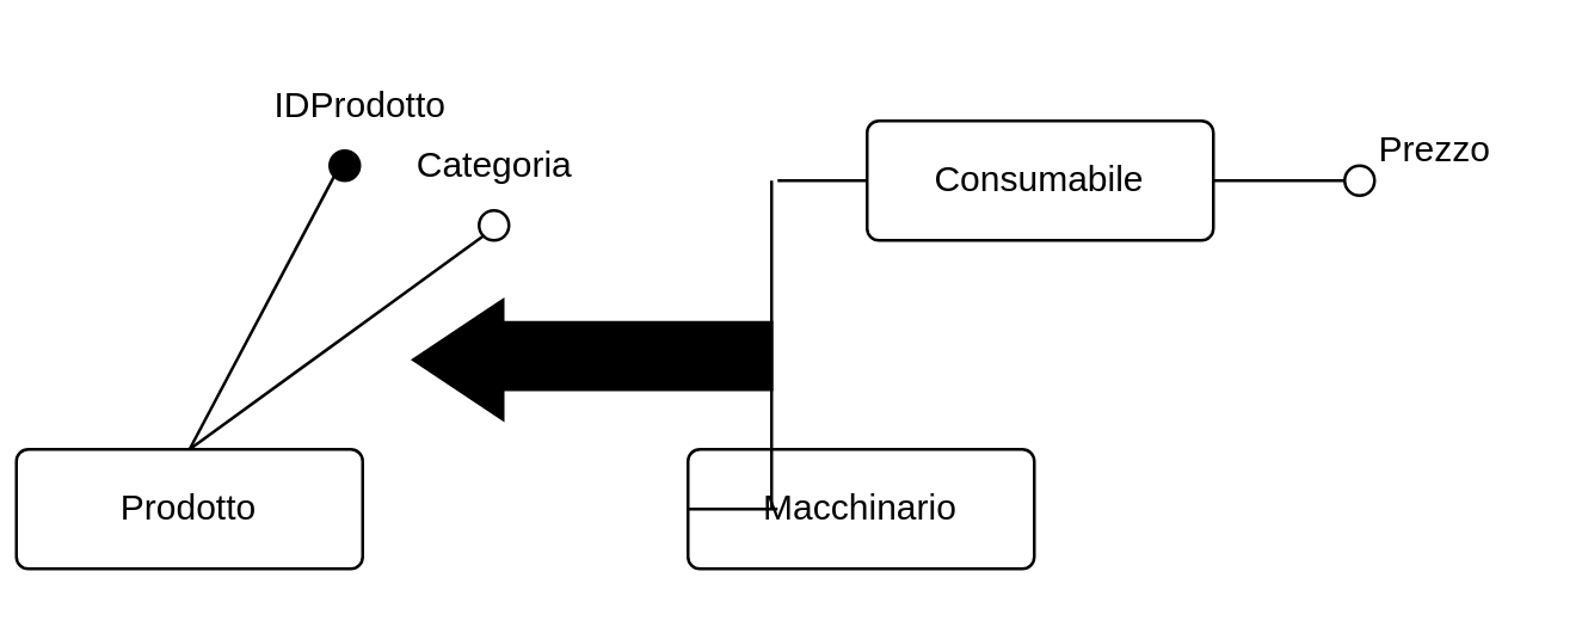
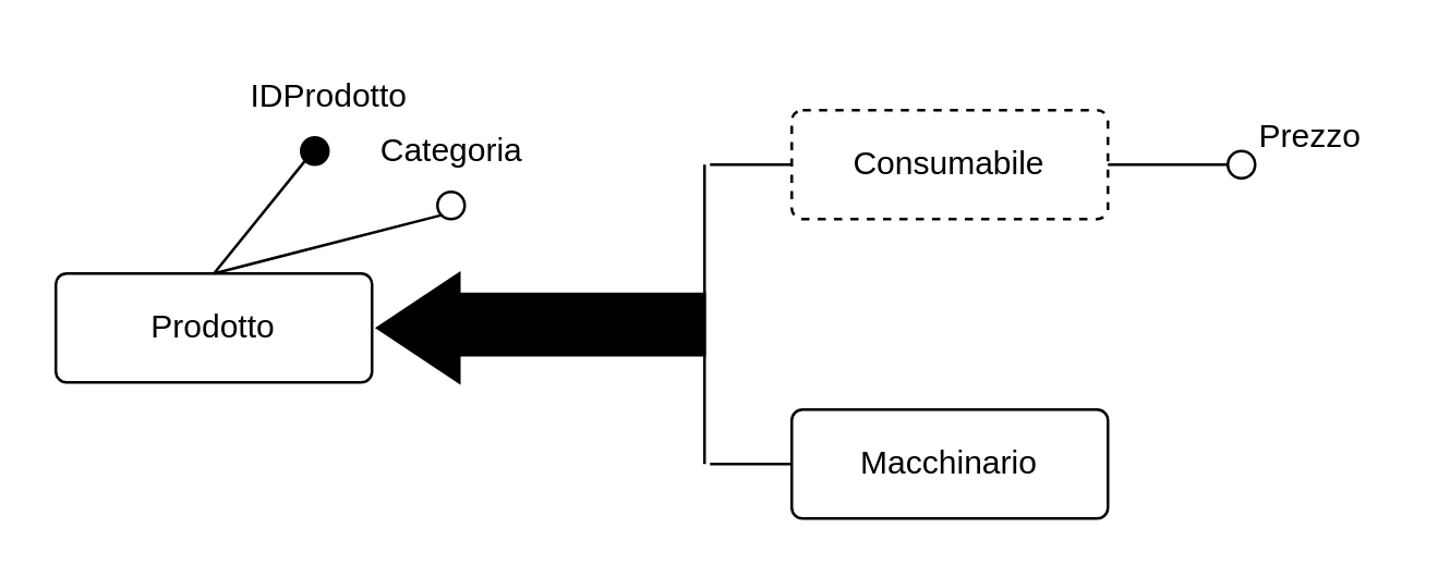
  <mxCell id="0" />
  <mxCell id="1" parent="0" />
- <mxCell id="2" value="Prodotto" style="rounded=1;arcSize=10;whiteSpace=wrap;html=1;align=center;" parent="1" vertex="1"><mxGeometry x="5" y="150" width="116" height="40" as="geometry" /></mxCell>
+ <mxCell id="2" value="Prodotto" style="rounded=1;arcSize=10;whiteSpace=wrap;html=1;align=center;" parent="1" vertex="1"><mxGeometry x="20" y="100" width="116" height="40" as="geometry" /></mxCell>
  <mxCell id="3" value="" style="endArrow=none;html=1;rounded=0;entryX=0.5;entryY=0;entryDx=0;entryDy=0;exitX=0;exitY=1;exitDx=0;exitDy=0;" parent="1" source="5" target="2" edge="1"><mxGeometry width="50" height="50" relative="1" as="geometry"><mxPoint x="280" y="250" as="sourcePoint" /><mxPoint x="296.718" y="233.282" as="targetPoint" /></mxGeometry></mxCell>
  <mxCell id="4" value="" style="ellipse;whiteSpace=wrap;html=1;aspect=fixed;" parent="1" vertex="1"><mxGeometry x="160" y="70" width="10" height="10" as="geometry" /></mxCell>
  <mxCell id="5" value="" style="ellipse;whiteSpace=wrap;html=1;aspect=fixed;fillColor=#000000;" parent="1" vertex="1"><mxGeometry x="110" y="50" width="10" height="10" as="geometry" /></mxCell>
  <mxCell id="6" value="" style="endArrow=none;html=1;rounded=0;entryX=0.5;entryY=0;entryDx=0;entryDy=0;exitX=0;exitY=1;exitDx=0;exitDy=0;" parent="1" source="4" target="2" edge="1"><mxGeometry width="50" height="50" relative="1" as="geometry"><mxPoint x="121.464" y="68.536" as="sourcePoint" /><mxPoint x="88" y="110" as="targetPoint" /></mxGeometry></mxCell>
  <mxCell id="7" value="IDProdotto" style="text;html=1;align=center;verticalAlign=middle;resizable=0;points=[];autosize=1;strokeColor=none;fillColor=none;" parent="1" vertex="1"><mxGeometry x="80" y="20" width="80" height="30" as="geometry" /></mxCell>
  <mxCell id="8" value="Categoria" style="text;html=1;align=center;verticalAlign=middle;resizable=0;points=[];autosize=1;strokeColor=none;fillColor=none;" parent="1" vertex="1"><mxGeometry x="125" y="40" width="80" height="30" as="geometry" /></mxCell>
  <mxCell id="9" value="" style="triangle;whiteSpace=wrap;html=1;fillColor=#000000;rotation=-180;" parent="1" vertex="1"><mxGeometry x="138" y="100" width="30" height="40" as="geometry" /></mxCell>
  <mxCell id="10" value="" style="rounded=0;whiteSpace=wrap;html=1;fillColor=#000000;" parent="1" vertex="1"><mxGeometry x="168" y="107.5" width="90" height="22.5" as="geometry" /></mxCell>
- <mxCell id="11" value="Macchinario" style="rounded=1;arcSize=10;whiteSpace=wrap;html=1;align=center;" parent="1" vertex="1"><mxGeometry x="230" y="150" width="116" height="40" as="geometry" /></mxCell>
- <mxCell id="12" value="Consumabile" style="rounded=1;arcSize=10;whiteSpace=wrap;html=1;align=center;" parent="1" vertex="1"><mxGeometry x="290" y="40" width="116" height="40" as="geometry" /></mxCell>
+ <mxCell id="11" value="Macchinario" style="rounded=1;arcSize=10;whiteSpace=wrap;html=1;align=center;" parent="1" vertex="1"><mxGeometry x="290" y="150" width="116" height="40" as="geometry" /></mxCell>
+ <mxCell id="12" value="Consumabile" style="rounded=1;arcSize=10;whiteSpace=wrap;html=1;align=center;dashed=1;" parent="1" vertex="1"><mxGeometry x="290" y="40" width="116" height="40" as="geometry" /></mxCell>
  <mxCell id="13" value="" style="endArrow=none;html=1;rounded=0;" parent="1" edge="1"><mxGeometry width="50" height="50" relative="1" as="geometry"><mxPoint x="258" y="170" as="sourcePoint" /><mxPoint x="258" y="60" as="targetPoint" /></mxGeometry></mxCell>
  <mxCell id="14" value="" style="endArrow=none;html=1;rounded=0;entryX=0;entryY=0.5;entryDx=0;entryDy=0;" parent="1" target="11" edge="1"><mxGeometry width="50" height="50" relative="1" as="geometry"><mxPoint x="260" y="170" as="sourcePoint" /><mxPoint x="330" y="200" as="targetPoint" /></mxGeometry></mxCell>
  <mxCell id="15" value="" style="endArrow=none;html=1;rounded=0;entryX=0;entryY=0.5;entryDx=0;entryDy=0;" parent="1" target="12" edge="1"><mxGeometry width="50" height="50" relative="1" as="geometry"><mxPoint x="260" y="60" as="sourcePoint" /><mxPoint x="330" y="200" as="targetPoint" /></mxGeometry></mxCell>
  <mxCell id="16" value="" style="ellipse;whiteSpace=wrap;html=1;aspect=fixed;" parent="1" vertex="1"><mxGeometry x="450" y="55" width="10" height="10" as="geometry" /></mxCell>
  <mxCell id="17" value="" style="endArrow=none;html=1;rounded=0;entryX=0;entryY=0.5;entryDx=0;entryDy=0;exitX=1;exitY=0.5;exitDx=0;exitDy=0;" parent="1" source="12" target="16" edge="1"><mxGeometry width="50" height="50" relative="1" as="geometry"><mxPoint x="280" y="250" as="sourcePoint" /><mxPoint x="330" y="200" as="targetPoint" /></mxGeometry></mxCell>
  <mxCell id="18" value="Prezzo" style="text;html=1;align=center;verticalAlign=middle;resizable=0;points=[];autosize=1;strokeColor=none;fillColor=none;" parent="1" vertex="1"><mxGeometry x="450" y="35" width="60" height="30" as="geometry" /></mxCell>
